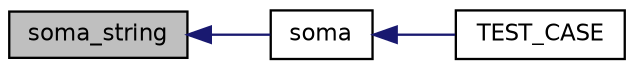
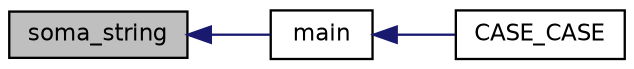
  digraph {
    rankdir=LR
    node [color=black fillcolor=white fontname=Helvetica fontsize=10 shape=record style=filled]
    edge [color=midnightblue dir=back fontname=Helvetica fontsize=10 labelfontname=Helvetica labelfontsize=10 style=solid]
    n1 [fillcolor=grey75 fontcolor=black height=0.2 label=soma_string width=0.4]
-   n2 [height=0.2 label=soma width=0.4]
-   n3 [height=0.2 label=TEST_CASE width=0.4]
+   n2 [height=0.2 label=main width=0.4]
+   n3 [height=0.2 label=CASE_CASE width=0.4]
    n1 -> n2
    n2 -> n3
  }
